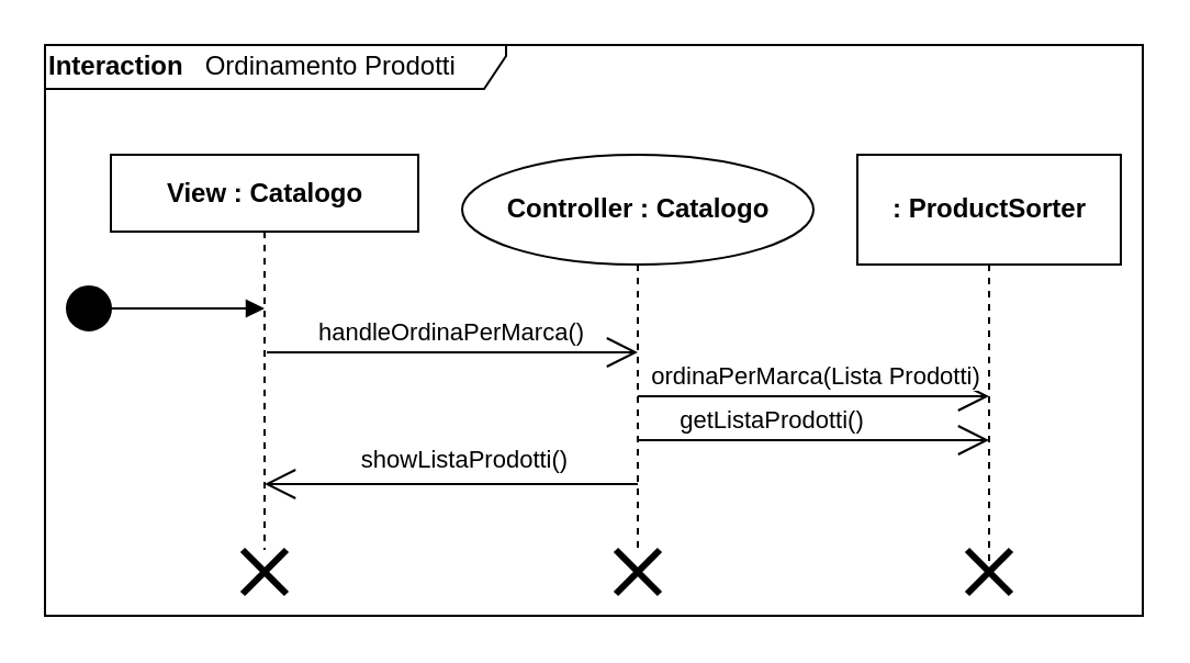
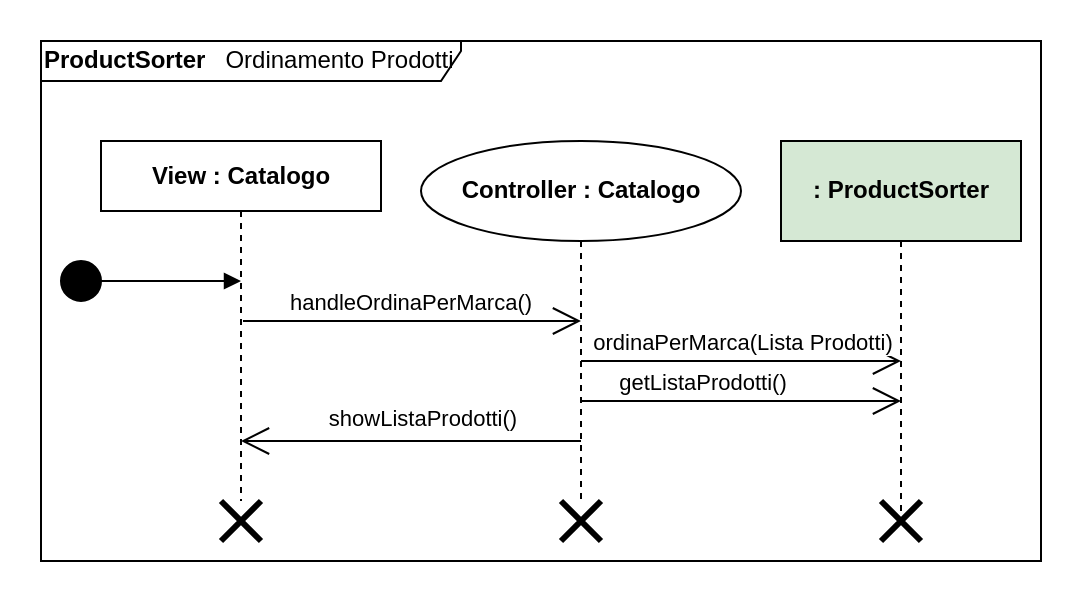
  <mxCell id="0" />
  <mxCell id="1" parent="0" />
- <mxCell id="2" value="&lt;b&gt;Interaction&amp;nbsp;&amp;nbsp;&lt;/b&gt; Ordinamento Prodotti" style="shape=umlFrame;whiteSpace=wrap;html=1;width=210;height=20;align=left;" vertex="1" parent="1"><mxGeometry x="20" y="20" width="500" height="260" as="geometry" /></mxCell>
+ <mxCell id="2" value="&lt;b&gt;ProductSorter&amp;nbsp;&amp;nbsp;&lt;/b&gt; Ordinamento Prodotti" style="shape=umlFrame;whiteSpace=wrap;html=1;width=210;height=20;align=left;" vertex="1" parent="1"><mxGeometry x="20" y="20" width="500" height="260" as="geometry" /></mxCell>
  <mxCell id="3" value="&lt;b&gt;View : Catalogo&lt;br&gt;&lt;/b&gt;" style="html=1;" vertex="1" parent="1"><mxGeometry x="50" y="70" width="140" height="35" as="geometry" /></mxCell>
  <mxCell id="4" value="" style="shape=mxgraph.bpmn.shape;html=1;verticalLabelPosition=bottom;labelBackgroundColor=#ffffff;verticalAlign=top;align=center;perimeter=ellipsePerimeter;outlineConnect=0;outline=standard;symbol=general;fillColor=#000000;" vertex="1" parent="1"><mxGeometry x="30" y="130" width="20" height="20" as="geometry" /></mxCell>
  <mxCell id="5" value="&lt;b&gt;Controller : Catalogo &lt;/b&gt;" style="ellipse;html=1;" vertex="1" parent="1"><mxGeometry x="210" y="70" width="160" height="50" as="geometry" /></mxCell>
  <mxCell id="6" value="" style="endArrow=open;endFill=1;endSize=12;html=1;" edge="1" parent="1"><mxGeometry width="160" relative="1" as="geometry"><mxPoint x="121" y="160" as="sourcePoint" /><mxPoint x="290" y="160" as="targetPoint" /></mxGeometry></mxCell>
  <mxCell id="7" value="handleOrdinaPerMarca()" style="edgeLabel;html=1;align=center;verticalAlign=middle;resizable=0;points=[];" vertex="1" connectable="0" parent="6"><mxGeometry x="-0.2" y="-1" relative="1" as="geometry"><mxPoint x="15.86" y="-11" as="offset" /></mxGeometry></mxCell>
  <mxCell id="8" value="" style="html=1;verticalAlign=bottom;endArrow=block;exitX=1;exitY=0.5;exitDx=0;exitDy=0;" edge="1" parent="1" source="4"><mxGeometry width="80" relative="1" as="geometry"><mxPoint x="90" y="150" as="sourcePoint" /><mxPoint x="120" y="140" as="targetPoint" /></mxGeometry></mxCell>
  <mxCell id="9" value="" style="shape=umlDestroy;whiteSpace=wrap;html=1;strokeWidth=3;fillColor=#000000;" vertex="1" parent="1"><mxGeometry x="110" y="250" width="20" height="20" as="geometry" /></mxCell>
  <mxCell id="10" value="" style="endArrow=none;dashed=1;html=1;exitX=0.5;exitY=1;exitDx=0;exitDy=0;" edge="1" parent="1" source="3" target="9"><mxGeometry width="50" height="50" relative="1" as="geometry"><mxPoint x="124" y="160" as="sourcePoint" /><mxPoint x="124" y="170" as="targetPoint" /></mxGeometry></mxCell>
  <mxCell id="11" value="" style="endArrow=open;endFill=1;endSize=12;html=1;" edge="1" parent="1"><mxGeometry width="160" relative="1" as="geometry"><mxPoint x="290" y="200" as="sourcePoint" /><mxPoint x="450" y="200" as="targetPoint" /></mxGeometry></mxCell>
  <mxCell id="12" value="&lt;div&gt;getListaProdotti()&lt;/div&gt;" style="edgeLabel;html=1;align=center;verticalAlign=middle;resizable=0;points=[];" vertex="1" connectable="0" parent="11"><mxGeometry x="-0.2" y="-1" relative="1" as="geometry"><mxPoint x="-4" y="-11" as="offset" /></mxGeometry></mxCell>
  <mxCell id="13" value="" style="shape=umlDestroy;whiteSpace=wrap;html=1;strokeWidth=3;fillColor=#000000;" vertex="1" parent="1"><mxGeometry x="440" y="250" width="20" height="20" as="geometry" /></mxCell>
  <mxCell id="14" value="" style="endArrow=none;dashed=1;html=1;exitX=0.5;exitY=1;exitDx=0;exitDy=0;entryX=0.5;entryY=0.45;entryDx=0;entryDy=0;entryPerimeter=0;" edge="1" parent="1" target="13"><mxGeometry width="50" height="50" relative="1" as="geometry"><mxPoint x="450" y="120" as="sourcePoint" /><mxPoint x="450" y="240" as="targetPoint" /></mxGeometry></mxCell>
  <mxCell id="15" value="" style="endArrow=open;endFill=1;endSize=12;html=1;" edge="1" parent="1"><mxGeometry width="160" relative="1" as="geometry"><mxPoint x="290" y="180" as="sourcePoint" /><mxPoint x="450" y="180" as="targetPoint" /></mxGeometry></mxCell>
  <mxCell id="16" value="ordinaPerMarca(Lista Prodotti)" style="edgeLabel;html=1;align=center;verticalAlign=middle;resizable=0;points=[];" vertex="1" connectable="0" parent="15"><mxGeometry x="-0.2" y="-1" relative="1" as="geometry"><mxPoint x="16" y="-11" as="offset" /></mxGeometry></mxCell>
  <mxCell id="17" value="" style="endArrow=none;dashed=1;html=1;exitX=0.5;exitY=1;exitDx=0;exitDy=0;" edge="1" parent="1" source="5"><mxGeometry width="50" height="50" relative="1" as="geometry"><mxPoint x="290" y="120" as="sourcePoint" /><mxPoint x="290" y="250" as="targetPoint" /></mxGeometry></mxCell>
  <mxCell id="18" value="" style="shape=umlDestroy;whiteSpace=wrap;html=1;strokeWidth=3;fillColor=#000000;" vertex="1" parent="1"><mxGeometry x="280" y="250" width="20" height="20" as="geometry" /></mxCell>
- <mxCell id="19" value="&lt;div&gt;&lt;b&gt;: ProductSorter&lt;br&gt;&lt;/b&gt;&lt;/div&gt;" style="html=1;" vertex="1" parent="1"><mxGeometry x="390" y="70" width="120" height="50" as="geometry" /></mxCell>
+ <mxCell id="19" value="&lt;div&gt;&lt;b&gt;: ProductSorter&lt;br&gt;&lt;/b&gt;&lt;/div&gt;" style="html=1;fillColor=#d5e8d4;" vertex="1" parent="1"><mxGeometry x="390" y="70" width="120" height="50" as="geometry" /></mxCell>
  <mxCell id="20" value="" style="endArrow=open;endFill=1;endSize=12;html=1;" edge="1" parent="1"><mxGeometry width="160" relative="1" as="geometry"><mxPoint x="290" y="220" as="sourcePoint" /><mxPoint x="120" y="220" as="targetPoint" /></mxGeometry></mxCell>
  <mxCell id="21" value="showListaProdotti()" style="edgeLabel;html=1;align=center;verticalAlign=middle;resizable=0;points=[];" vertex="1" connectable="0" parent="20"><mxGeometry x="-0.2" y="-1" relative="1" as="geometry"><mxPoint x="-11.9" y="-11" as="offset" /></mxGeometry></mxCell>
